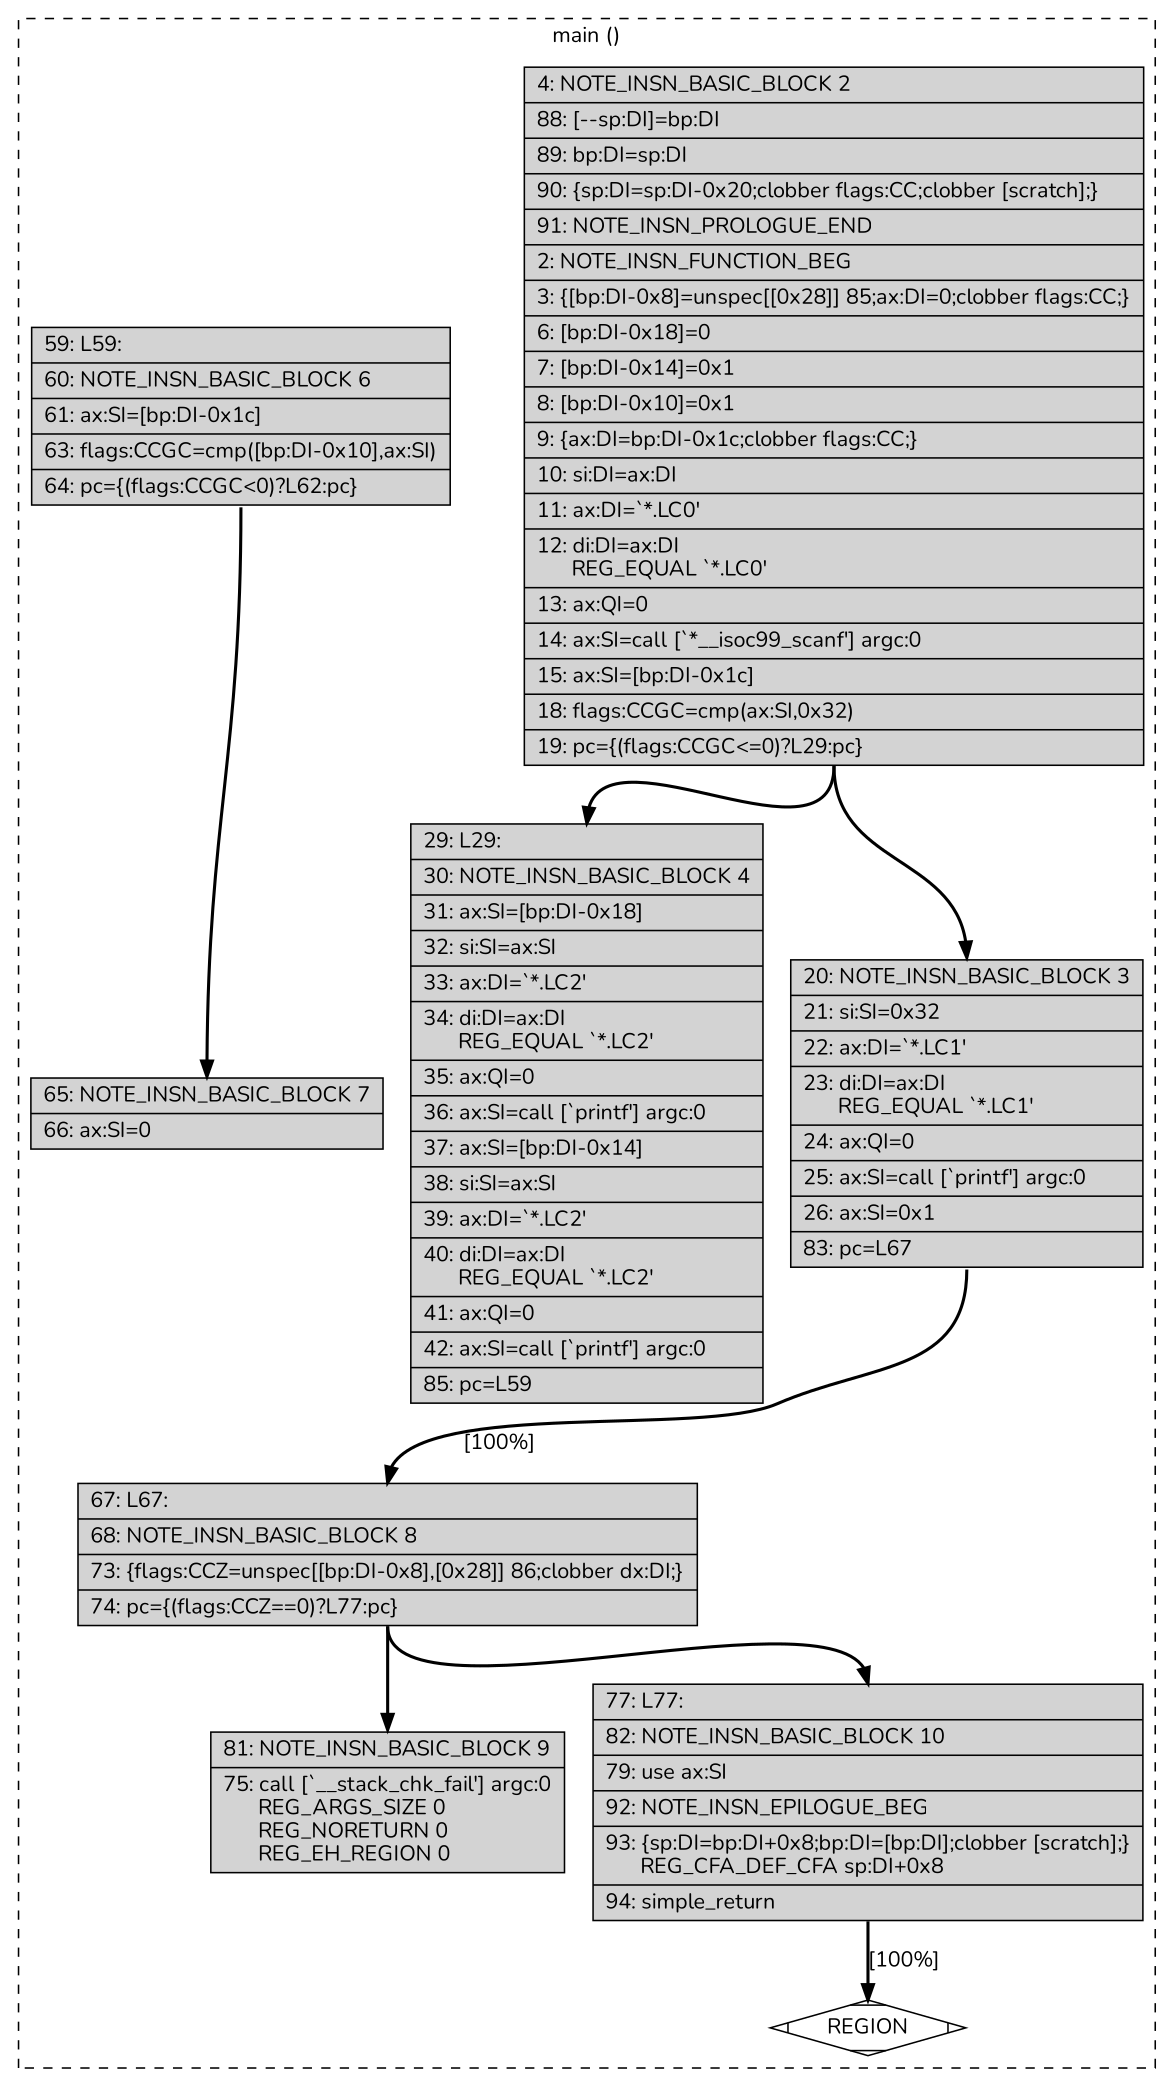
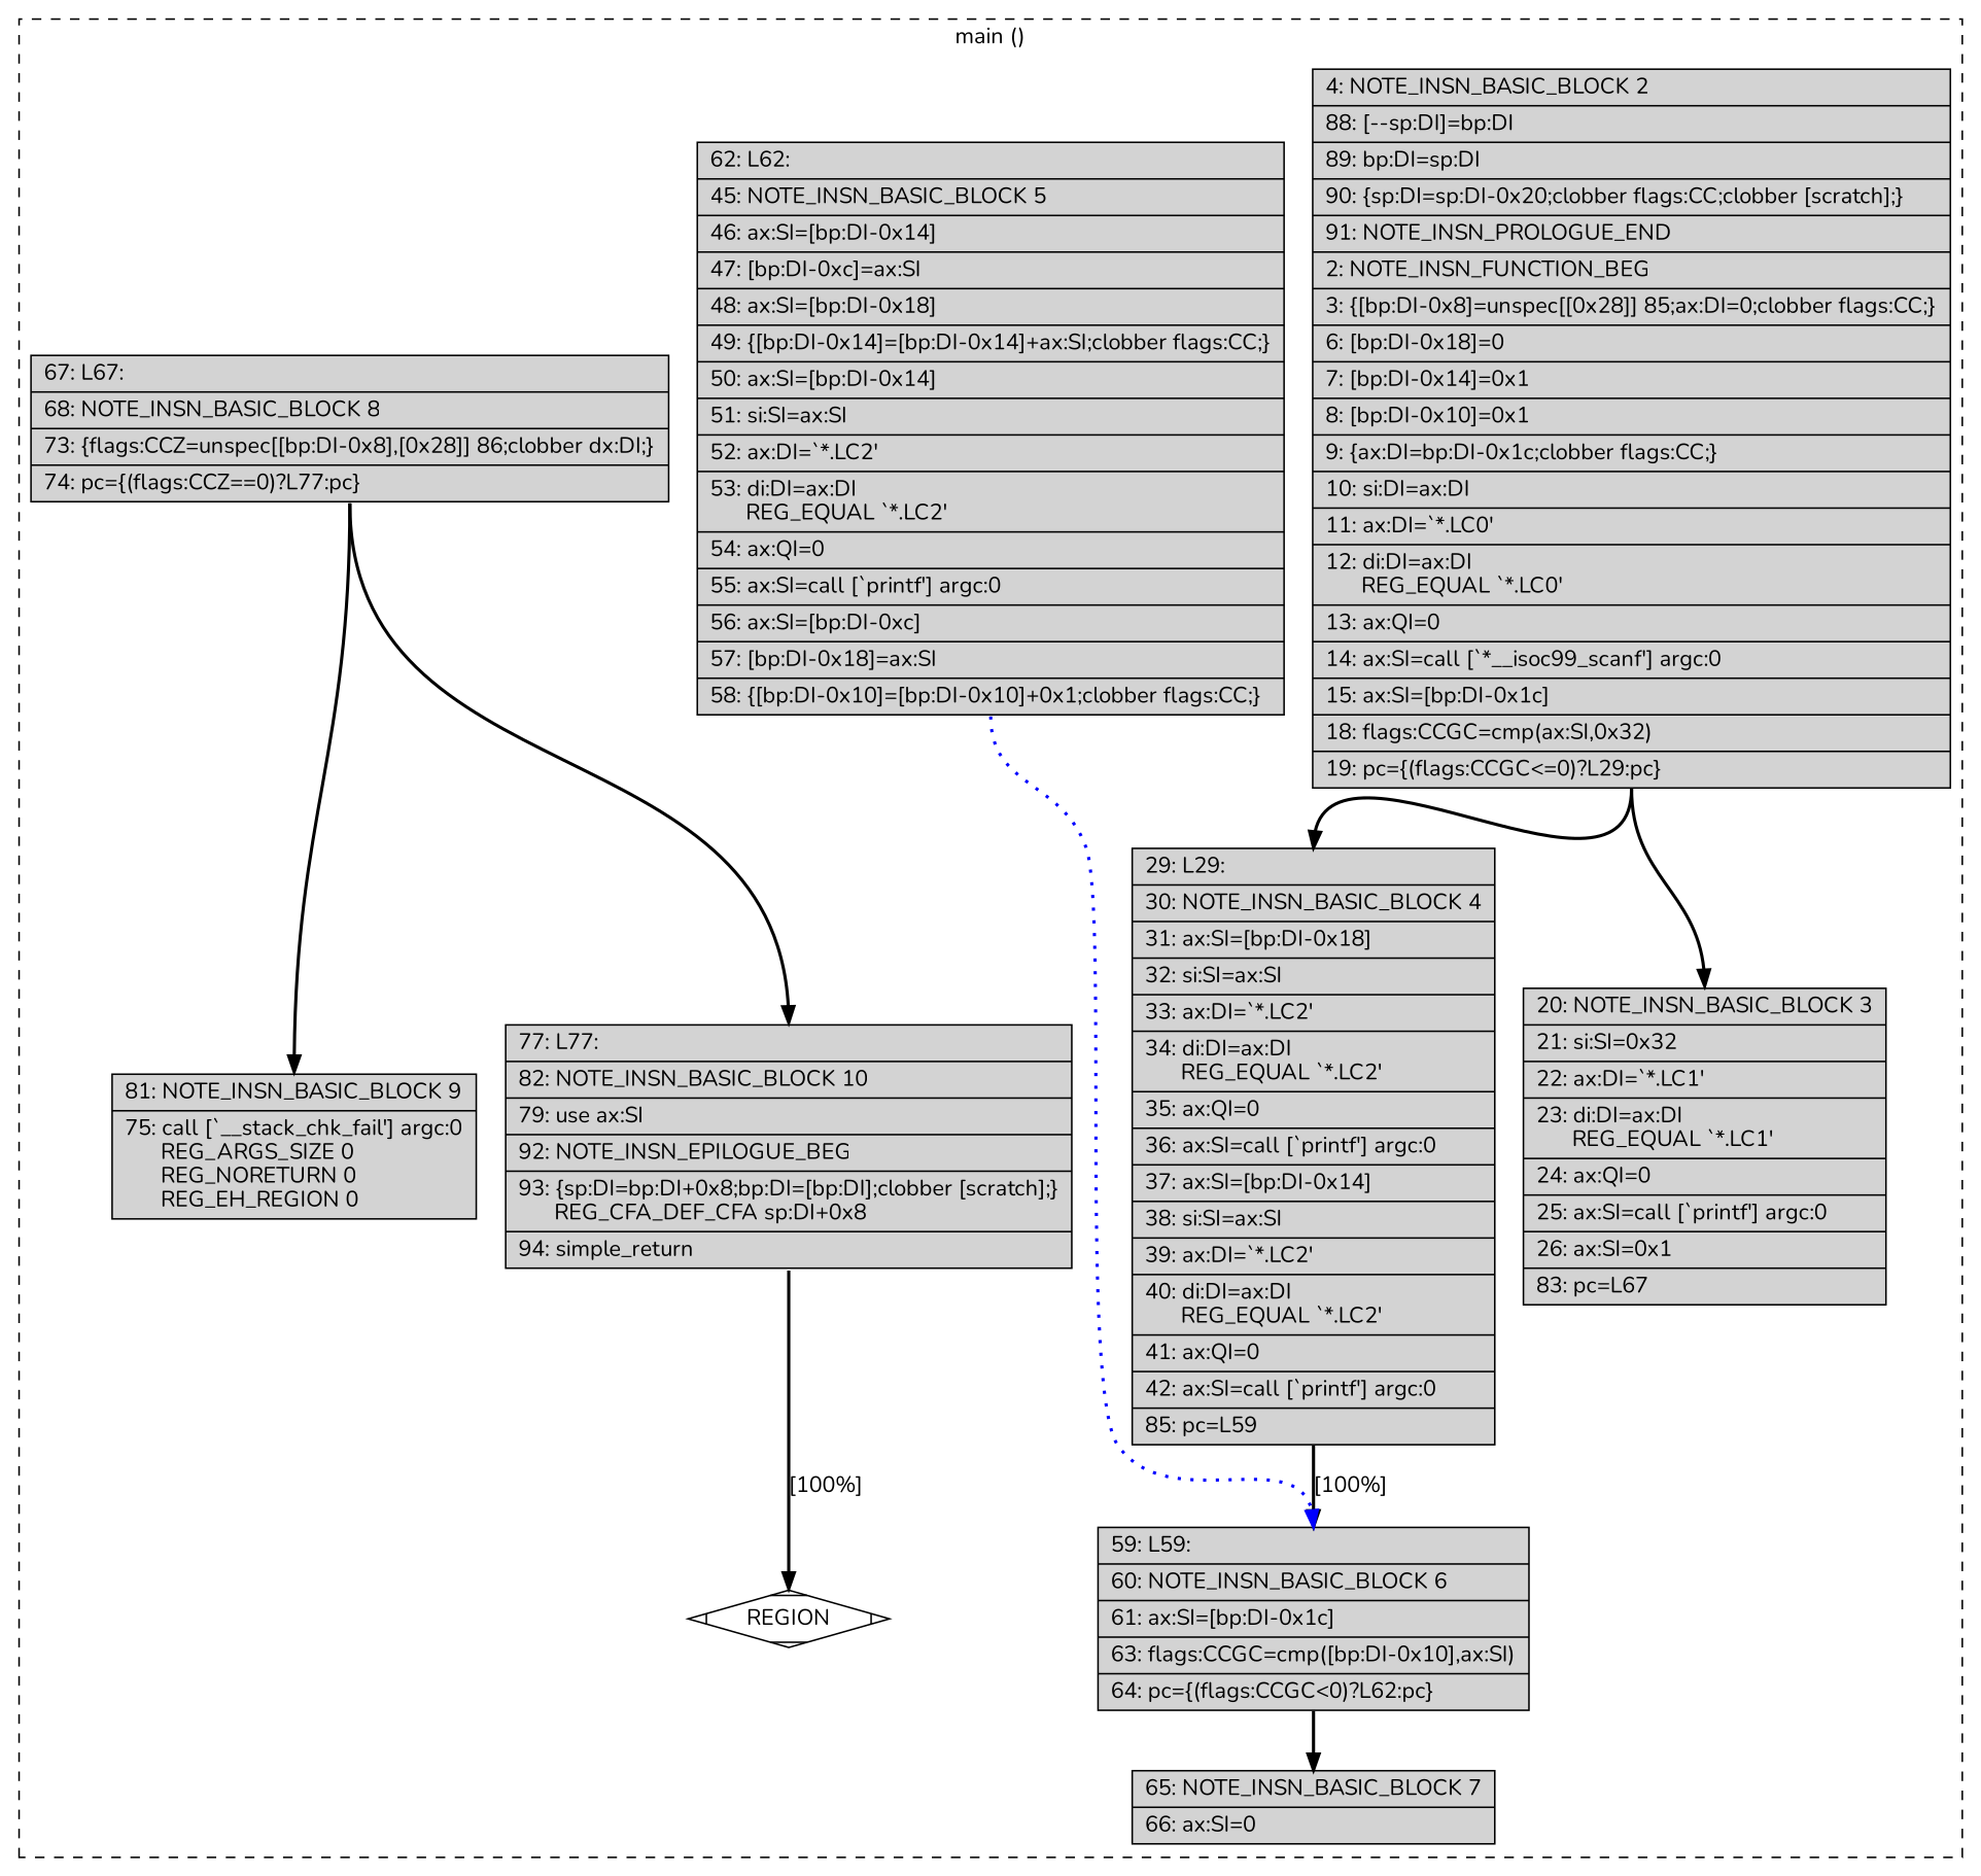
  digraph {
    fontname=Nunito
    node [fillcolor=lightgrey fontname=Nunito shape=record style=filled]
    edge [color=black constraint=true fontname=Nunito headport=n style="solid,bold" tailport=s weight=10]
    n1 [label="{\ \ \ \ 4:\ NOTE_INSN_BASIC_BLOCK\ 2\l|\ \ \ 88:\ [--sp:DI]=bp:DI\l|\ \ \ 89:\ bp:DI=sp:DI\l|\ \ \ 90:\ \{sp:DI=sp:DI-0x20;clobber\ flags:CC;clobber\ [scratch];\}\l|\ \ \ 91:\ NOTE_INSN_PROLOGUE_END\l|\ \ \ \ 2:\ NOTE_INSN_FUNCTION_BEG\l|\ \ \ \ 3:\ \{[bp:DI-0x8]=unspec[[0x28]]\ 85;ax:DI=0;clobber\ flags:CC;\}\l|\ \ \ \ 6:\ [bp:DI-0x18]=0\l|\ \ \ \ 7:\ [bp:DI-0x14]=0x1\l|\ \ \ \ 8:\ [bp:DI-0x10]=0x1\l|\ \ \ \ 9:\ \{ax:DI=bp:DI-0x1c;clobber\ flags:CC;\}\l|\ \ \ 10:\ si:DI=ax:DI\l|\ \ \ 11:\ ax:DI=`*.LC0'\l|\ \ \ 12:\ di:DI=ax:DI\l\ \ \ \ \ \ REG_EQUAL\ `*.LC0'\l|\ \ \ 13:\ ax:QI=0\l|\ \ \ 14:\ ax:SI=call\ [`*__isoc99_scanf']\ argc:0\l|\ \ \ 15:\ ax:SI=[bp:DI-0x1c]\l|\ \ \ 18:\ flags:CCGC=cmp(ax:SI,0x32)\l|\ \ \ 19:\ pc=\{(flags:CCGC\<=0)?L29:pc\}\l}"]
    n2 [fillcolor=white label=REGION shape=Mdiamond]
    n3 [label="{\ \ \ 29:\ L29:\l|\ \ \ 30:\ NOTE_INSN_BASIC_BLOCK\ 4\l|\ \ \ 31:\ ax:SI=[bp:DI-0x18]\l|\ \ \ 32:\ si:SI=ax:SI\l|\ \ \ 33:\ ax:DI=`*.LC2'\l|\ \ \ 34:\ di:DI=ax:DI\l\ \ \ \ \ \ REG_EQUAL\ `*.LC2'\l|\ \ \ 35:\ ax:QI=0\l|\ \ \ 36:\ ax:SI=call\ [`printf']\ argc:0\l|\ \ \ 37:\ ax:SI=[bp:DI-0x14]\l|\ \ \ 38:\ si:SI=ax:SI\l|\ \ \ 39:\ ax:DI=`*.LC2'\l|\ \ \ 40:\ di:DI=ax:DI\l\ \ \ \ \ \ REG_EQUAL\ `*.LC2'\l|\ \ \ 41:\ ax:QI=0\l|\ \ \ 42:\ ax:SI=call\ [`printf']\ argc:0\l|\ \ \ 85:\ pc=L59\l}"]
    n4 [label="{\ \ \ 20:\ NOTE_INSN_BASIC_BLOCK\ 3\l|\ \ \ 21:\ si:SI=0x32\l|\ \ \ 22:\ ax:DI=`*.LC1'\l|\ \ \ 23:\ di:DI=ax:DI\l\ \ \ \ \ \ REG_EQUAL\ `*.LC1'\l|\ \ \ 24:\ ax:QI=0\l|\ \ \ 25:\ ax:SI=call\ [`printf']\ argc:0\l|\ \ \ 26:\ ax:SI=0x1\l|\ \ \ 83:\ pc=L67\l}"]
    n5 [label="{\ \ \ 59:\ L59:\l|\ \ \ 60:\ NOTE_INSN_BASIC_BLOCK\ 6\l|\ \ \ 61:\ ax:SI=[bp:DI-0x1c]\l|\ \ \ 63:\ flags:CCGC=cmp([bp:DI-0x10],ax:SI)\l|\ \ \ 64:\ pc=\{(flags:CCGC\<0)?L62:pc\}\l}"]
    n6 [label="{\ \ \ 65:\ NOTE_INSN_BASIC_BLOCK\ 7\l|\ \ \ 66:\ ax:SI=0\l}"]
+   n7 [label="{\ \ \ 62:\ L62:\l|\ \ \ 45:\ NOTE_INSN_BASIC_BLOCK\ 5\l|\ \ \ 46:\ ax:SI=[bp:DI-0x14]\l|\ \ \ 47:\ [bp:DI-0xc]=ax:SI\l|\ \ \ 48:\ ax:SI=[bp:DI-0x18]\l|\ \ \ 49:\ \{[bp:DI-0x14]=[bp:DI-0x14]+ax:SI;clobber\ flags:CC;\}\l|\ \ \ 50:\ ax:SI=[bp:DI-0x14]\l|\ \ \ 51:\ si:SI=ax:SI\l|\ \ \ 52:\ ax:DI=`*.LC2'\l|\ \ \ 53:\ di:DI=ax:DI\l\ \ \ \ \ \ REG_EQUAL\ `*.LC2'\l|\ \ \ 54:\ ax:QI=0\l|\ \ \ 55:\ ax:SI=call\ [`printf']\ argc:0\l|\ \ \ 56:\ ax:SI=[bp:DI-0xc]\l|\ \ \ 57:\ [bp:DI-0x18]=ax:SI\l|\ \ \ 58:\ \{[bp:DI-0x10]=[bp:DI-0x10]+0x1;clobber\ flags:CC;\}\l}"]
    n8 [label="{\ \ \ 67:\ L67:\l|\ \ \ 68:\ NOTE_INSN_BASIC_BLOCK\ 8\l|\ \ \ 73:\ \{flags:CCZ=unspec[[bp:DI-0x8],[0x28]]\ 86;clobber\ dx:DI;\}\l|\ \ \ 74:\ pc=\{(flags:CCZ==0)?L77:pc\}\l}"]
    n9 [label="{\ \ \ 81:\ NOTE_INSN_BASIC_BLOCK\ 9\l|\ \ \ 75:\ call\ [`__stack_chk_fail']\ argc:0\l\ \ \ \ \ \ REG_ARGS_SIZE\ 0\l\ \ \ \ \ \ REG_NORETURN\ 0\l\ \ \ \ \ \ REG_EH_REGION\ 0\l}"]
    n10 [label="{\ \ \ 77:\ L77:\l|\ \ \ 82:\ NOTE_INSN_BASIC_BLOCK\ 10\l|\ \ \ 79:\ use\ ax:SI\l|\ \ \ 92:\ NOTE_INSN_EPILOGUE_BEG\l|\ \ \ 93:\ \{sp:DI=bp:DI+0x8;bp:DI=[bp:DI];clobber\ [scratch];\}\l\ \ \ \ \ \ REG_CFA_DEF_CFA\ sp:DI+0x8\l|\ \ \ 94:\ simple_return\l}"]
    subgraph cluster_1 {
      color=black
      label="main ()"
      style=dashed
      n1
      n2
      n3
      n4
      n5
      n6
+     n7
      n8
      n9
      n10
    }
    n1 -> n3
    n1 -> n4 [weight=100]
-   n4 -> n8 [label="[100%]"]
+   n3 -> n5 [label="[100%]"]
    n5 -> n6 [weight=100]
+   n7 -> n5 [color=blue constraint=false style="dotted,bold"]
    n8 -> n9 [weight=100]
    n8 -> n10
    n10 -> n2 [label="[100%]"]
  }
